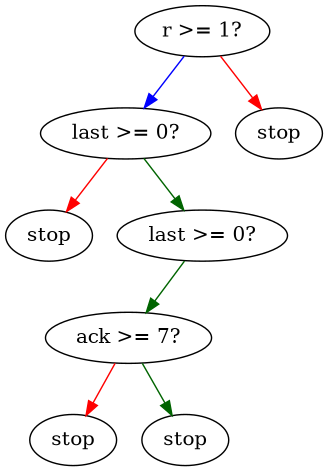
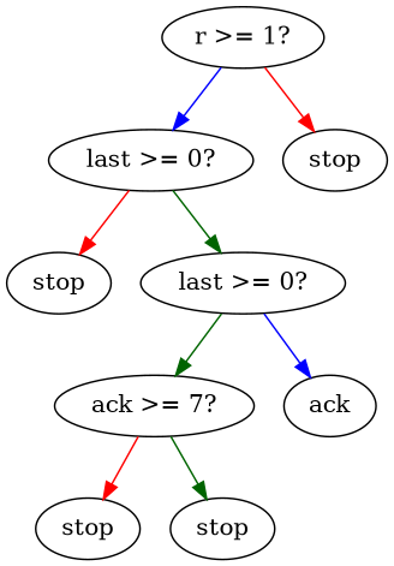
  digraph {
    edge [color=red]
    n1 [label="r >= 1?"]
    n2 [label="last >= 0?"]
    n3 [label=stop]
    n4 [label=stop]
    n5 [label="last >= 0?"]
    n6 [label="ack >= 7?"]
+   n7 [label=ack]
    n8 [label=stop]
    n9 [label=stop]
    n1 -> n2 [color=blue]
    n1 -> n3
    n2 -> n4
    n2 -> n5 [color=darkgreen]
    n5 -> n6 [color=darkgreen]
+   n5 -> n7 [color=blue]
    n6 -> n8
    n6 -> n9 [color=darkgreen]
  }
